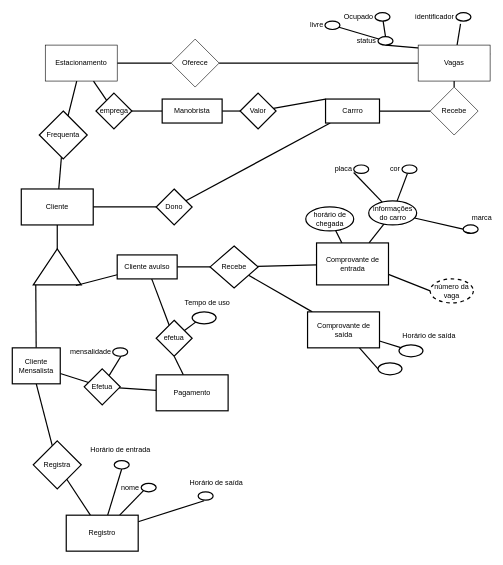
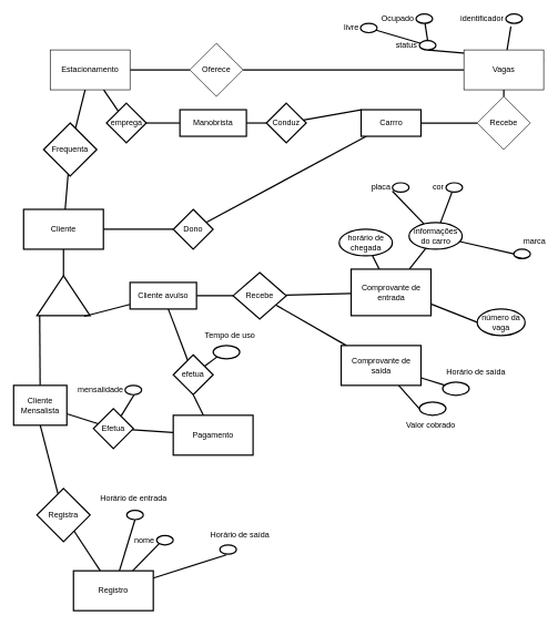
  <mxCell id="0" />
  <mxCell id="1" parent="0" />
  <mxCell id="2" style="edgeStyle=none;shape=connector;rounded=0;orthogonalLoop=1;jettySize=auto;html=1;entryX=0;entryY=0.5;entryDx=0;entryDy=0;labelBackgroundColor=default;strokeColor=default;strokeWidth=2;fontFamily=Helvetica;fontSize=12;fontColor=default;endArrow=none;" edge="1" parent="1" source="3" target="5"><mxGeometry relative="1" as="geometry" /></mxCell>
  <mxCell id="3" value="Estacionamento" style="rounded=0;whiteSpace=wrap;html=1;" vertex="1" parent="1"><mxGeometry x="75" y="74" width="120" height="60" as="geometry" /></mxCell>
  <mxCell id="4" style="edgeStyle=none;shape=connector;rounded=0;orthogonalLoop=1;jettySize=auto;html=1;entryX=0;entryY=0.5;entryDx=0;entryDy=0;labelBackgroundColor=default;strokeColor=default;strokeWidth=2;fontFamily=Helvetica;fontSize=12;fontColor=default;endArrow=none;" edge="1" parent="1" source="5" target="9"><mxGeometry relative="1" as="geometry" /></mxCell>
  <mxCell id="5" value="Oferece" style="rhombus;whiteSpace=wrap;html=1;" vertex="1" parent="1"><mxGeometry x="285" y="64" width="80" height="80" as="geometry" /></mxCell>
  <mxCell id="6" style="edgeStyle=none;shape=connector;rounded=0;orthogonalLoop=1;jettySize=auto;html=1;exitX=1;exitY=0.25;exitDx=0;exitDy=0;entryX=0.5;entryY=1;entryDx=0;entryDy=0;labelBackgroundColor=default;strokeColor=default;strokeWidth=2;fontFamily=Helvetica;fontSize=12;fontColor=default;endArrow=none;" edge="1" parent="1" source="9" target="11"><mxGeometry relative="1" as="geometry" /></mxCell>
  <mxCell id="7" value="" style="edgeStyle=none;shape=connector;rounded=0;orthogonalLoop=1;jettySize=auto;html=1;labelBackgroundColor=default;strokeColor=default;strokeWidth=2;fontFamily=Helvetica;fontSize=12;fontColor=default;endArrow=none;" edge="1" parent="1" source="9" target="38"><mxGeometry relative="1" as="geometry" /></mxCell>
  <mxCell id="8" style="edgeStyle=none;shape=connector;rounded=0;orthogonalLoop=1;jettySize=auto;html=1;entryX=0.307;entryY=1.333;entryDx=0;entryDy=0;entryPerimeter=0;labelBackgroundColor=default;strokeColor=default;strokeWidth=2;fontFamily=Helvetica;fontSize=12;fontColor=default;endArrow=none;" edge="1" parent="1" source="9" target="15"><mxGeometry relative="1" as="geometry" /></mxCell>
  <mxCell id="9" value="Vagas" style="rounded=0;whiteSpace=wrap;html=1;" vertex="1" parent="1"><mxGeometry x="697" y="74" width="120" height="60" as="geometry" /></mxCell>
  <mxCell id="10" value="" style="edgeStyle=none;shape=connector;rounded=0;orthogonalLoop=1;jettySize=auto;html=1;labelBackgroundColor=default;strokeColor=default;strokeWidth=2;fontFamily=Helvetica;fontSize=12;fontColor=default;endArrow=none;" edge="1" parent="1" source="11" target="14"><mxGeometry relative="1" as="geometry" /></mxCell>
  <mxCell id="11" value="status" style="ellipse;whiteSpace=wrap;align=right;rounded=0;shadow=0;glass=0;sketch=0;fontSize=12;strokeWidth=2;gradientColor=none;spacingRight=26;spacingBottom=0;" vertex="1" parent="1"><mxGeometry x="630" y="60" width="25" height="14" as="geometry" /></mxCell>
  <mxCell id="12" value="Ocupado" style="ellipse;whiteSpace=wrap;align=right;rounded=0;shadow=0;glass=0;sketch=0;fontSize=12;strokeWidth=2;gradientColor=none;spacingRight=26;spacingBottom=0;" vertex="1" parent="1"><mxGeometry x="625" y="20" width="25" height="14" as="geometry" /></mxCell>
  <mxCell id="13" value="" style="edgeStyle=none;shape=connector;rounded=0;orthogonalLoop=1;jettySize=auto;html=1;exitX=0.5;exitY=0;exitDx=0;exitDy=0;labelBackgroundColor=default;strokeColor=default;strokeWidth=2;fontFamily=Helvetica;fontSize=12;fontColor=default;endArrow=none;" edge="1" parent="1" source="11" target="12"><mxGeometry relative="1" as="geometry"><mxPoint x="653" y="54" as="targetPoint" /><mxPoint x="652.5" y="74" as="sourcePoint" /></mxGeometry></mxCell>
  <mxCell id="14" value="livre" style="ellipse;whiteSpace=wrap;align=right;rounded=0;shadow=0;glass=0;sketch=0;fontSize=12;strokeWidth=2;gradientColor=none;spacingRight=26;spacingBottom=0;" vertex="1" parent="1"><mxGeometry x="541.5" y="34" width="25" height="14" as="geometry" /></mxCell>
  <mxCell id="15" value="identificador" style="ellipse;whiteSpace=wrap;align=right;rounded=0;shadow=0;glass=0;sketch=0;fontSize=12;strokeWidth=2;gradientColor=none;spacingRight=26;spacingBottom=0;" vertex="1" parent="1"><mxGeometry x="760" y="20" width="25" height="14" as="geometry" /></mxCell>
  <mxCell id="16" value="" style="edgeStyle=none;shape=connector;rounded=0;orthogonalLoop=1;jettySize=auto;html=1;labelBackgroundColor=default;strokeColor=default;strokeWidth=2;fontFamily=Helvetica;fontSize=12;fontColor=default;endArrow=none;" edge="1" parent="1" source="18" target="28"><mxGeometry relative="1" as="geometry" /></mxCell>
  <mxCell id="17" value="" style="edgeStyle=none;shape=connector;rounded=0;orthogonalLoop=1;jettySize=auto;html=1;labelBackgroundColor=default;strokeColor=default;strokeWidth=2;fontFamily=Helvetica;fontSize=12;fontColor=default;endArrow=none;" edge="1" parent="1" source="18" target="68"><mxGeometry relative="1" as="geometry" /></mxCell>
  <mxCell id="18" value="Cliente" style="rounded=0;whiteSpace=wrap;html=1;strokeWidth=2;fontFamily=Helvetica;fontSize=12;fontColor=default;" vertex="1" parent="1"><mxGeometry x="35" y="314" width="120" height="60" as="geometry" /></mxCell>
  <mxCell id="19" style="edgeStyle=none;shape=connector;rounded=0;orthogonalLoop=1;jettySize=auto;html=1;labelBackgroundColor=default;strokeColor=default;strokeWidth=2;fontFamily=Helvetica;fontSize=12;fontColor=default;endArrow=none;" edge="1" parent="1" source="20" target="18"><mxGeometry relative="1" as="geometry" /></mxCell>
  <mxCell id="20" value="Dono" style="rhombus;whiteSpace=wrap;html=1;strokeWidth=2;fontFamily=Helvetica;fontSize=12;fontColor=default;" vertex="1" parent="1"><mxGeometry x="260" y="314" width="60" height="60" as="geometry" /></mxCell>
  <mxCell id="21" value="" style="edgeStyle=none;shape=connector;rounded=0;orthogonalLoop=1;jettySize=auto;html=1;labelBackgroundColor=default;strokeColor=default;strokeWidth=2;fontFamily=Helvetica;fontSize=12;fontColor=default;endArrow=none;" edge="1" parent="1" source="23" target="20"><mxGeometry relative="1" as="geometry" /></mxCell>
  <mxCell id="22" style="edgeStyle=none;shape=connector;rounded=0;orthogonalLoop=1;jettySize=auto;html=1;entryX=0;entryY=0.5;entryDx=0;entryDy=0;labelBackgroundColor=default;strokeColor=default;strokeWidth=2;fontFamily=Helvetica;fontSize=12;fontColor=default;endArrow=none;" edge="1" parent="1" source="23" target="38"><mxGeometry relative="1" as="geometry" /></mxCell>
  <mxCell id="23" value="Carrro" style="rounded=0;whiteSpace=wrap;html=1;strokeWidth=2;fontFamily=Helvetica;fontSize=12;fontColor=default;" vertex="1" parent="1"><mxGeometry x="542.5" y="164" width="90" height="40" as="geometry" /></mxCell>
  <mxCell id="24" value="" style="edgeStyle=none;shape=connector;rounded=0;orthogonalLoop=1;jettySize=auto;html=1;labelBackgroundColor=default;strokeColor=default;strokeWidth=2;fontFamily=Helvetica;fontSize=12;fontColor=default;endArrow=none;" edge="1" parent="1" source="26" target="30"><mxGeometry relative="1" as="geometry" /></mxCell>
  <mxCell id="25" value="" style="edgeStyle=none;shape=connector;rounded=0;orthogonalLoop=1;jettySize=auto;html=1;labelBackgroundColor=default;strokeColor=default;strokeWidth=2;fontFamily=Helvetica;fontSize=12;fontColor=default;endArrow=none;" edge="1" parent="1" source="26" target="66"><mxGeometry relative="1" as="geometry" /></mxCell>
  <mxCell id="26" value="Manobrista" style="rounded=0;whiteSpace=wrap;html=1;strokeWidth=2;fontFamily=Helvetica;fontSize=12;fontColor=default;" vertex="1" parent="1"><mxGeometry x="270" y="164" width="100" height="40" as="geometry" /></mxCell>
  <mxCell id="27" value="" style="edgeStyle=none;shape=connector;rounded=0;orthogonalLoop=1;jettySize=auto;html=1;labelBackgroundColor=default;strokeColor=default;strokeWidth=2;fontFamily=Helvetica;fontSize=12;fontColor=default;endArrow=none;exitX=0.069;exitY=0.052;exitDx=0;exitDy=0;exitPerimeter=0;" edge="1" parent="1" source="28" target="33"><mxGeometry relative="1" as="geometry"><mxPoint x="53.05" y="558.88" as="sourcePoint" /></mxGeometry></mxCell>
  <mxCell id="28" value="" style="triangle;whiteSpace=wrap;html=1;rounded=0;strokeWidth=2;direction=north;" vertex="1" parent="1"><mxGeometry x="55" y="414" width="80" height="60" as="geometry" /></mxCell>
  <mxCell id="29" style="edgeStyle=none;shape=connector;rounded=0;orthogonalLoop=1;jettySize=auto;html=1;entryX=0;entryY=0;entryDx=0;entryDy=0;labelBackgroundColor=default;strokeColor=default;strokeWidth=2;fontFamily=Helvetica;fontSize=12;fontColor=default;endArrow=none;" edge="1" parent="1" source="30" target="23"><mxGeometry relative="1" as="geometry" /></mxCell>
- <mxCell id="30" value="Valor" style="rhombus;whiteSpace=wrap;html=1;rounded=0;strokeWidth=2;" vertex="1" parent="1"><mxGeometry x="400" y="154" width="60" height="60" as="geometry" /></mxCell>
+ <mxCell id="30" value="Conduz" style="rhombus;whiteSpace=wrap;html=1;rounded=0;strokeWidth=2;" vertex="1" parent="1"><mxGeometry x="400" y="154" width="60" height="60" as="geometry" /></mxCell>
  <mxCell id="31" value="" style="edgeStyle=none;shape=connector;rounded=0;orthogonalLoop=1;jettySize=auto;html=1;labelBackgroundColor=default;strokeColor=default;strokeWidth=2;fontFamily=Helvetica;fontSize=12;fontColor=default;endArrow=none;exitX=0.5;exitY=1;exitDx=0;exitDy=0;" edge="1" parent="1" source="33" target="56"><mxGeometry relative="1" as="geometry"><mxPoint x="90" y="844" as="sourcePoint" /></mxGeometry></mxCell>
  <mxCell id="32" value="" style="edgeStyle=none;shape=connector;rounded=0;orthogonalLoop=1;jettySize=auto;html=1;labelBackgroundColor=default;strokeColor=default;strokeWidth=2;fontFamily=Helvetica;fontSize=12;fontColor=default;endArrow=none;" edge="1" parent="1" source="33" target="71"><mxGeometry relative="1" as="geometry" /></mxCell>
  <mxCell id="33" value="Cliente Mensalista" style="whiteSpace=wrap;html=1;rounded=0;strokeWidth=2;" vertex="1" parent="1"><mxGeometry x="20" y="579" width="80" height="60" as="geometry" /></mxCell>
  <mxCell id="34" value="" style="edgeStyle=none;shape=connector;rounded=0;orthogonalLoop=1;jettySize=auto;html=1;labelBackgroundColor=default;strokeColor=default;strokeWidth=2;fontFamily=Helvetica;fontSize=12;fontColor=default;endArrow=none;" edge="1" parent="1" source="37" target="41"><mxGeometry relative="1" as="geometry" /></mxCell>
  <mxCell id="35" style="edgeStyle=none;shape=connector;rounded=0;orthogonalLoop=1;jettySize=auto;html=1;entryX=-0.017;entryY=0.889;entryDx=0;entryDy=0;entryPerimeter=0;labelBackgroundColor=default;strokeColor=default;strokeWidth=2;fontFamily=Helvetica;fontSize=12;fontColor=default;endArrow=none;" edge="1" parent="1" source="37" target="28"><mxGeometry relative="1" as="geometry" /></mxCell>
  <mxCell id="36" value="" style="edgeStyle=none;shape=connector;rounded=0;orthogonalLoop=1;jettySize=auto;html=1;labelBackgroundColor=default;strokeColor=default;strokeWidth=2;fontFamily=Helvetica;fontSize=12;fontColor=default;endArrow=none;" edge="1" parent="1" source="37" target="78"><mxGeometry relative="1" as="geometry" /></mxCell>
  <mxCell id="37" value="Cliente avulso" style="whiteSpace=wrap;html=1;rounded=0;strokeWidth=2;" vertex="1" parent="1"><mxGeometry x="195" y="424" width="100" height="40" as="geometry" /></mxCell>
  <mxCell id="38" value="Recebe" style="rhombus;whiteSpace=wrap;html=1;rounded=0;" vertex="1" parent="1"><mxGeometry x="717" y="144" width="80" height="80" as="geometry" /></mxCell>
  <mxCell id="39" value="" style="edgeStyle=none;shape=connector;rounded=0;orthogonalLoop=1;jettySize=auto;html=1;labelBackgroundColor=default;strokeColor=default;strokeWidth=2;fontFamily=Helvetica;fontSize=12;fontColor=default;endArrow=none;" edge="1" parent="1" source="41" target="45"><mxGeometry relative="1" as="geometry" /></mxCell>
  <mxCell id="40" value="" style="edgeStyle=none;shape=connector;rounded=0;orthogonalLoop=1;jettySize=auto;html=1;labelBackgroundColor=default;strokeColor=default;strokeWidth=2;fontFamily=Helvetica;fontSize=12;fontColor=default;endArrow=none;" edge="1" parent="1" source="41" target="81"><mxGeometry relative="1" as="geometry" /></mxCell>
  <mxCell id="41" value="Recebe" style="rhombus;whiteSpace=wrap;html=1;rounded=0;strokeWidth=2;" vertex="1" parent="1"><mxGeometry x="350" y="409" width="80" height="70" as="geometry" /></mxCell>
  <mxCell id="42" value="" style="edgeStyle=none;shape=connector;rounded=0;orthogonalLoop=1;jettySize=auto;html=1;labelBackgroundColor=default;strokeColor=default;strokeWidth=2;fontFamily=Helvetica;fontSize=12;fontColor=default;endArrow=none;" edge="1" parent="1" source="45" target="51"><mxGeometry relative="1" as="geometry" /></mxCell>
  <mxCell id="43" style="edgeStyle=none;shape=connector;rounded=0;orthogonalLoop=1;jettySize=auto;html=1;labelBackgroundColor=default;strokeColor=default;strokeWidth=2;fontFamily=Helvetica;fontSize=12;fontColor=default;endArrow=none;" edge="1" parent="1" source="45" target="53"><mxGeometry relative="1" as="geometry" /></mxCell>
  <mxCell id="44" style="edgeStyle=none;shape=connector;rounded=0;orthogonalLoop=1;jettySize=auto;html=1;exitX=1;exitY=0.75;exitDx=0;exitDy=0;entryX=0;entryY=0.5;entryDx=0;entryDy=0;labelBackgroundColor=default;strokeColor=default;strokeWidth=2;fontFamily=Helvetica;fontSize=12;fontColor=default;endArrow=none;" edge="1" parent="1" source="45" target="54"><mxGeometry relative="1" as="geometry" /></mxCell>
  <mxCell id="45" value="Comprovante de entrada" style="whiteSpace=wrap;html=1;rounded=0;strokeWidth=2;" vertex="1" parent="1"><mxGeometry x="527.5" y="404" width="120" height="70" as="geometry" /></mxCell>
  <mxCell id="46" value="placa" style="ellipse;whiteSpace=wrap;align=right;rounded=0;shadow=0;glass=0;sketch=0;fontSize=12;strokeWidth=2;gradientColor=none;spacingRight=26;spacingBottom=0;fontFamily=Helvetica;fontColor=default;" vertex="1" parent="1"><mxGeometry x="589.5" y="274" width="25" height="14" as="geometry" /></mxCell>
  <mxCell id="47" value="cor" style="ellipse;whiteSpace=wrap;align=right;rounded=0;shadow=0;glass=0;sketch=0;fontSize=12;strokeWidth=2;gradientColor=none;spacingRight=26;spacingBottom=0;fontFamily=Helvetica;fontColor=default;" vertex="1" parent="1"><mxGeometry x="670" y="274" width="25" height="14" as="geometry" /></mxCell>
  <mxCell id="48" style="edgeStyle=none;shape=connector;rounded=0;orthogonalLoop=1;jettySize=auto;html=1;entryX=-0.001;entryY=0.898;entryDx=0;entryDy=0;entryPerimeter=0;labelBackgroundColor=default;strokeColor=default;strokeWidth=2;fontFamily=Helvetica;fontSize=12;fontColor=default;endArrow=none;" edge="1" parent="1" source="51" target="46"><mxGeometry relative="1" as="geometry" /></mxCell>
  <mxCell id="49" value="marca" style="edgeStyle=none;shape=connector;rounded=0;orthogonalLoop=1;jettySize=auto;html=1;entryX=0;entryY=0.5;entryDx=0;entryDy=0;labelBackgroundColor=default;strokeColor=default;strokeWidth=2;fontFamily=Helvetica;fontSize=12;fontColor=default;endArrow=none;" edge="1" parent="1" source="51" target="52"><mxGeometry x="1" y="31" relative="1" as="geometry"><mxPoint x="24" y="12" as="offset" /></mxGeometry></mxCell>
  <mxCell id="50" style="edgeStyle=none;shape=connector;rounded=0;orthogonalLoop=1;jettySize=auto;html=1;entryX=0.358;entryY=1.035;entryDx=0;entryDy=0;entryPerimeter=0;labelBackgroundColor=default;strokeColor=default;strokeWidth=2;fontFamily=Helvetica;fontSize=12;fontColor=default;endArrow=none;" edge="1" parent="1" source="51" target="47"><mxGeometry relative="1" as="geometry" /></mxCell>
  <mxCell id="51" value="informações do carro" style="ellipse;whiteSpace=wrap;html=1;rounded=0;strokeWidth=2;" vertex="1" parent="1"><mxGeometry x="614.5" y="334" width="80" height="40" as="geometry" /></mxCell>
  <mxCell id="52" value="" style="ellipse;whiteSpace=wrap;align=right;rounded=0;shadow=0;glass=0;sketch=0;fontSize=12;strokeWidth=2;gradientColor=none;spacingRight=26;spacingBottom=0;fontFamily=Helvetica;fontColor=default;" vertex="1" parent="1"><mxGeometry x="772" y="374" width="25" height="14" as="geometry" /></mxCell>
  <mxCell id="53" value="horário de chegada" style="ellipse;whiteSpace=wrap;html=1;rounded=0;strokeWidth=2;" vertex="1" parent="1"><mxGeometry x="509.5" y="344" width="80" height="40" as="geometry" /></mxCell>
- <mxCell id="54" value="número da vaga" style="ellipse;whiteSpace=wrap;html=1;rounded=0;strokeWidth=2;dashed=1;" vertex="1" parent="1"><mxGeometry x="717" y="464" width="72" height="40" as="geometry" /></mxCell>
+ <mxCell id="54" value="número da vaga" style="ellipse;whiteSpace=wrap;html=1;rounded=0;strokeWidth=2;" vertex="1" parent="1"><mxGeometry x="717" y="464" width="72" height="40" as="geometry" /></mxCell>
  <mxCell id="55" value="" style="edgeStyle=none;shape=connector;rounded=0;orthogonalLoop=1;jettySize=auto;html=1;labelBackgroundColor=default;strokeColor=default;strokeWidth=2;fontFamily=Helvetica;fontSize=12;fontColor=default;endArrow=none;" edge="1" parent="1" source="56" target="60"><mxGeometry relative="1" as="geometry" /></mxCell>
  <mxCell id="56" value="Registra" style="rhombus;whiteSpace=wrap;html=1;rounded=0;strokeWidth=2;" vertex="1" parent="1"><mxGeometry x="55" y="734.12" width="80" height="80" as="geometry" /></mxCell>
  <mxCell id="57" style="edgeStyle=none;shape=connector;rounded=0;orthogonalLoop=1;jettySize=auto;html=1;labelBackgroundColor=default;strokeColor=default;strokeWidth=2;fontFamily=Helvetica;fontSize=12;fontColor=default;endArrow=none;entryX=0.5;entryY=1;entryDx=0;entryDy=0;" edge="1" parent="1" source="60" target="62"><mxGeometry relative="1" as="geometry"><mxPoint x="220" y="844" as="targetPoint" /></mxGeometry></mxCell>
  <mxCell id="58" style="edgeStyle=none;shape=connector;rounded=0;orthogonalLoop=1;jettySize=auto;html=1;entryX=0;entryY=1;entryDx=0;entryDy=0;labelBackgroundColor=default;strokeColor=default;strokeWidth=2;fontFamily=Helvetica;fontSize=12;fontColor=default;endArrow=none;" edge="1" parent="1" source="60" target="61"><mxGeometry relative="1" as="geometry" /></mxCell>
  <mxCell id="59" style="edgeStyle=none;shape=connector;rounded=0;orthogonalLoop=1;jettySize=auto;html=1;labelBackgroundColor=default;strokeColor=default;strokeWidth=2;fontFamily=Helvetica;fontSize=12;fontColor=default;endArrow=none;" edge="1" parent="1" source="60"><mxGeometry relative="1" as="geometry"><mxPoint x="340" y="834" as="targetPoint" /></mxGeometry></mxCell>
  <mxCell id="60" value="Registro" style="whiteSpace=wrap;html=1;rounded=0;strokeWidth=2;" vertex="1" parent="1"><mxGeometry x="110" y="858.12" width="120" height="60" as="geometry" /></mxCell>
  <mxCell id="61" value="nome" style="ellipse;whiteSpace=wrap;align=right;rounded=0;shadow=0;glass=0;sketch=0;fontSize=12;strokeWidth=2;gradientColor=none;spacingRight=26;spacingBottom=0;fontFamily=Helvetica;fontColor=default;" vertex="1" parent="1"><mxGeometry x="235" y="805.12" width="25" height="14" as="geometry" /></mxCell>
  <mxCell id="62" value="" style="ellipse;whiteSpace=wrap;align=right;rounded=0;shadow=0;glass=0;sketch=0;fontSize=12;strokeWidth=2;gradientColor=none;spacingRight=26;spacingBottom=0;fontFamily=Helvetica;fontColor=default;" vertex="1" parent="1"><mxGeometry x="190" y="767.12" width="25" height="14" as="geometry" /></mxCell>
  <mxCell id="63" value="" style="ellipse;whiteSpace=wrap;align=right;rounded=0;shadow=0;glass=0;sketch=0;fontSize=12;strokeWidth=2;gradientColor=none;spacingRight=26;spacingBottom=0;fontFamily=Helvetica;fontColor=default;" vertex="1" parent="1"><mxGeometry x="330" y="819.12" width="25" height="14" as="geometry" /></mxCell>
  <mxCell id="64" value="Horário de entrada" style="text;html=1;align=center;verticalAlign=middle;resizable=0;points=[];autosize=1;strokeColor=none;fillColor=none;fontSize=12;fontFamily=Helvetica;fontColor=default;" vertex="1" parent="1"><mxGeometry x="135" y="734.12" width="130" height="30" as="geometry" /></mxCell>
  <mxCell id="65" style="edgeStyle=none;shape=connector;rounded=0;orthogonalLoop=1;jettySize=auto;html=1;labelBackgroundColor=default;strokeColor=default;strokeWidth=2;fontFamily=Helvetica;fontSize=12;fontColor=default;endArrow=none;" edge="1" parent="1" source="66" target="3"><mxGeometry relative="1" as="geometry" /></mxCell>
  <mxCell id="66" value="emprega" style="rhombus;whiteSpace=wrap;html=1;rounded=0;strokeWidth=2;" vertex="1" parent="1"><mxGeometry x="159.55" y="154" width="60" height="60" as="geometry" /></mxCell>
  <mxCell id="67" value="" style="edgeStyle=none;shape=connector;rounded=0;orthogonalLoop=1;jettySize=auto;html=1;labelBackgroundColor=default;strokeColor=default;strokeWidth=2;fontFamily=Helvetica;fontSize=12;fontColor=default;endArrow=none;" edge="1" parent="1" source="68" target="3"><mxGeometry relative="1" as="geometry" /></mxCell>
  <mxCell id="68" value="Frequenta" style="rhombus;whiteSpace=wrap;html=1;rounded=0;strokeWidth=2;" vertex="1" parent="1"><mxGeometry x="65" y="184" width="80" height="80" as="geometry" /></mxCell>
  <mxCell id="69" value="" style="edgeStyle=none;shape=connector;rounded=0;orthogonalLoop=1;jettySize=auto;html=1;labelBackgroundColor=default;strokeColor=default;strokeWidth=2;fontFamily=Helvetica;fontSize=12;fontColor=default;endArrow=none;" edge="1" parent="1" source="71" target="72"><mxGeometry relative="1" as="geometry" /></mxCell>
  <mxCell id="70" style="edgeStyle=none;shape=connector;rounded=0;orthogonalLoop=1;jettySize=auto;html=1;entryX=1;entryY=0;entryDx=0;entryDy=0;labelBackgroundColor=default;strokeColor=default;strokeWidth=2;fontFamily=Helvetica;fontSize=12;fontColor=default;endArrow=none;" edge="1" parent="1" source="71" target="73"><mxGeometry relative="1" as="geometry" /></mxCell>
  <mxCell id="71" value="Efetua" style="rhombus;whiteSpace=wrap;html=1;rounded=0;strokeWidth=2;" vertex="1" parent="1"><mxGeometry x="140" y="614" width="60" height="60" as="geometry" /></mxCell>
  <mxCell id="72" value="Pagamento" style="whiteSpace=wrap;html=1;rounded=0;strokeWidth=2;" vertex="1" parent="1"><mxGeometry x="260" y="624" width="120" height="60" as="geometry" /></mxCell>
  <mxCell id="73" value="mensalidade" style="ellipse;whiteSpace=wrap;align=right;rounded=0;shadow=0;glass=0;sketch=0;fontSize=12;strokeWidth=2;gradientColor=none;spacingRight=26;spacingBottom=0;fontFamily=Helvetica;fontColor=default;" vertex="1" parent="1"><mxGeometry x="187.5" y="579" width="25" height="14" as="geometry" /></mxCell>
  <mxCell id="74" style="edgeStyle=none;shape=connector;rounded=0;orthogonalLoop=1;jettySize=auto;html=1;exitX=0.5;exitY=1;exitDx=0;exitDy=0;entryX=0;entryY=1;entryDx=0;entryDy=0;labelBackgroundColor=default;strokeColor=default;strokeWidth=2;fontFamily=Helvetica;fontSize=12;fontColor=default;endArrow=none;" edge="1" parent="1" source="52" target="52"><mxGeometry relative="1" as="geometry" /></mxCell>
  <mxCell id="75" value="Horário de saída" style="text;html=1;align=center;verticalAlign=middle;resizable=0;points=[];autosize=1;strokeColor=none;fillColor=none;fontSize=12;fontFamily=Helvetica;fontColor=default;" vertex="1" parent="1"><mxGeometry x="300" y="789.12" width="120" height="30" as="geometry" /></mxCell>
  <mxCell id="76" style="edgeStyle=none;shape=connector;rounded=0;orthogonalLoop=1;jettySize=auto;html=1;exitX=0.5;exitY=1;exitDx=0;exitDy=0;labelBackgroundColor=default;strokeColor=default;strokeWidth=2;fontFamily=Helvetica;fontSize=12;fontColor=default;endArrow=none;" edge="1" parent="1" source="78" target="72"><mxGeometry relative="1" as="geometry" /></mxCell>
  <mxCell id="77" style="edgeStyle=none;shape=connector;rounded=0;orthogonalLoop=1;jettySize=auto;html=1;entryX=0;entryY=1;entryDx=0;entryDy=0;labelBackgroundColor=default;strokeColor=default;strokeWidth=2;fontFamily=Helvetica;fontSize=12;fontColor=default;endArrow=none;" edge="1" parent="1" source="78" target="86"><mxGeometry relative="1" as="geometry" /></mxCell>
  <mxCell id="78" value="efetua" style="rhombus;whiteSpace=wrap;html=1;rounded=0;strokeWidth=2;" vertex="1" parent="1"><mxGeometry x="260" y="533" width="60" height="60" as="geometry" /></mxCell>
  <mxCell id="79" value="" style="edgeStyle=none;shape=connector;rounded=0;orthogonalLoop=1;jettySize=auto;html=1;labelBackgroundColor=default;strokeColor=default;strokeWidth=2;fontFamily=Helvetica;fontSize=12;fontColor=default;endArrow=none;" edge="1" parent="1" source="81" target="82"><mxGeometry relative="1" as="geometry" /></mxCell>
  <mxCell id="80" style="edgeStyle=none;shape=connector;rounded=0;orthogonalLoop=1;jettySize=auto;html=1;entryX=0;entryY=0.5;entryDx=0;entryDy=0;labelBackgroundColor=default;strokeColor=default;strokeWidth=2;fontFamily=Helvetica;fontSize=12;fontColor=default;endArrow=none;" edge="1" parent="1" source="81" target="84"><mxGeometry relative="1" as="geometry" /></mxCell>
  <mxCell id="81" value="Comprovante de saída" style="whiteSpace=wrap;html=1;rounded=0;strokeWidth=2;" vertex="1" parent="1"><mxGeometry x="512.5" y="519" width="120" height="60" as="geometry" /></mxCell>
  <mxCell id="82" value="" style="ellipse;whiteSpace=wrap;html=1;rounded=0;strokeWidth=2;" vertex="1" parent="1"><mxGeometry x="665" y="574" width="40" height="20" as="geometry" /></mxCell>
  <mxCell id="83" value="Horário de saída" style="text;html=1;align=center;verticalAlign=middle;resizable=0;points=[];autosize=1;strokeColor=none;fillColor=none;fontSize=12;fontFamily=Helvetica;fontColor=default;" vertex="1" parent="1"><mxGeometry x="655" y="544" width="120" height="30" as="geometry" /></mxCell>
  <mxCell id="84" value="" style="ellipse;whiteSpace=wrap;html=1;rounded=0;strokeWidth=2;" vertex="1" parent="1"><mxGeometry x="630" y="604" width="40" height="20" as="geometry" /></mxCell>
+ <mxCell id="85" value="Valor cobrado" style="text;html=1;align=center;verticalAlign=middle;resizable=0;points=[];autosize=1;strokeColor=none;fillColor=none;fontSize=12;fontFamily=Helvetica;fontColor=default;" vertex="1" parent="1"><mxGeometry x="597" y="624" width="100" height="30" as="geometry" /></mxCell>
  <mxCell id="86" value="" style="ellipse;whiteSpace=wrap;html=1;rounded=0;strokeWidth=2;" vertex="1" parent="1"><mxGeometry x="320" y="519" width="40" height="20" as="geometry" /></mxCell>
  <mxCell id="87" value="Tempo de uso" style="text;html=1;align=center;verticalAlign=middle;resizable=0;points=[];autosize=1;strokeColor=none;fillColor=none;fontSize=12;fontFamily=Helvetica;fontColor=default;" vertex="1" parent="1"><mxGeometry x="295" y="489" width="100" height="30" as="geometry" /></mxCell>
